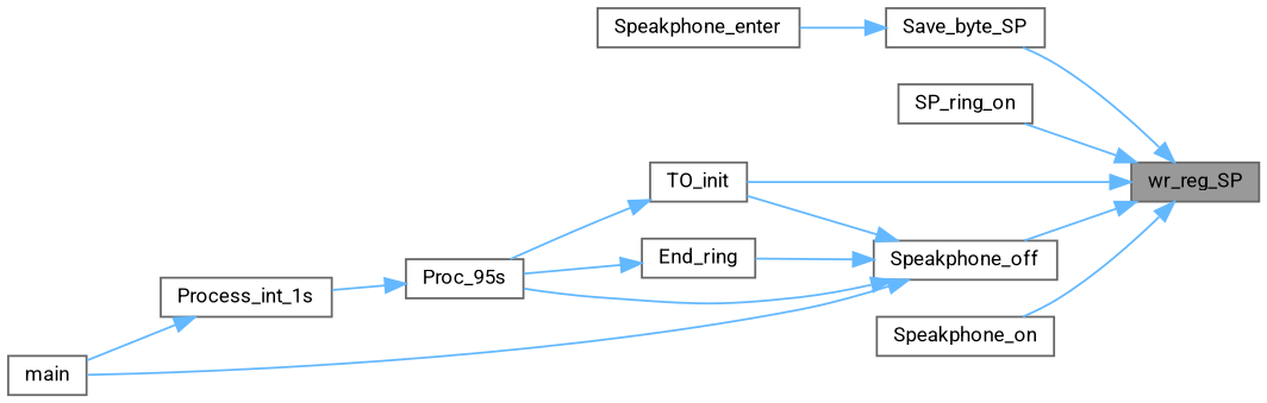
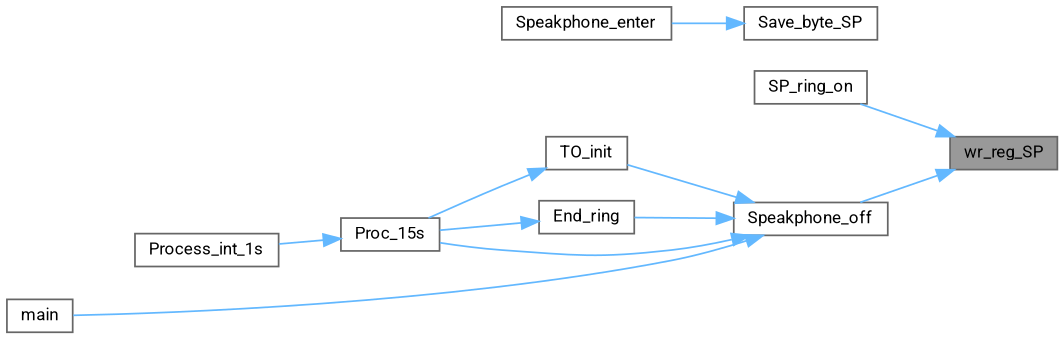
  digraph {
    fontname=Roboto
    rankdir=RL
    node [color=grey40 fillcolor=white fontname=Roboto fontsize=10 shape=box style=filled]
    edge [color=steelblue1 dir=back fontname=Roboto fontsize=10 labelfontname=Helvetica labelfontsize=10 style=solid]
    n1 [color=gray40 fillcolor=grey60 fontcolor=black height=0.2 label=wr_reg_SP width=0.4]
    n2 [height=0.2 label=Save_byte_SP width=0.4]
    n3 [height=0.2 label=SP_ring_on width=0.4]
    n4 [height=0.2 label=Speakphone_off width=0.4]
    n5 [height=0.2 label=TO_init width=0.4]
-   n6 [height=0.2 label=Speakphone_on width=0.4]
    n7 [height=0.2 label=Speakphone_enter width=0.4]
    n8 [height=0.2 label=main width=0.4]
    n9 [height=0.2 label=End_ring width=0.4]
-   n10 [height=0.2 label=Proc_95s width=0.4]
+   n10 [height=0.2 label=Proc_15s width=0.4]
    n11 [height=0.2 label=Process_int_1s width=0.4]
-   n1 -> n2
    n1 -> n3
    n1 -> n4
-   n1 -> n5
-   n1 -> n6
    n2 -> n7
    n4 -> n5
    n4 -> n8
    n4 -> n9
    n4 -> n10
    n5 -> n10
    n9 -> n10
    n10 -> n11
-   n11 -> n8
  }
